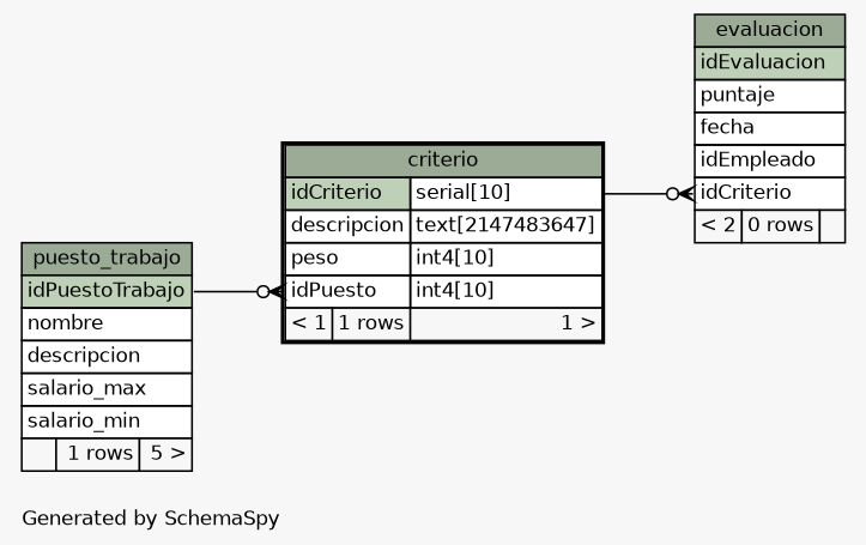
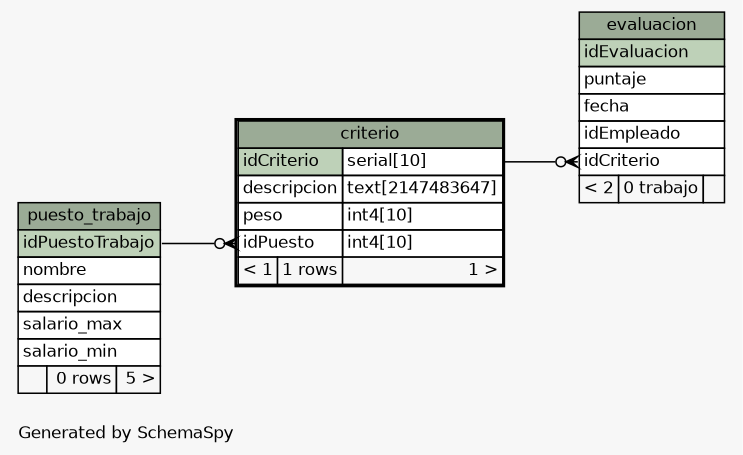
  digraph {
    bgcolor="#f7f7f7"
    fontname=Helvetica
    fontsize=11
    label="\nGenerated by SchemaSpy"
    labeljust=l
    nodesep=0.18
    rankdir=RL
    ranksep=0.46
    node [fontname=Helvetica fontsize=11 shape=plaintext]
    edge [arrowhead=none arrowsize=0.8 arrowtail=crowodot dir=back]
    n1 [label=<     <TABLE BORDER="2" CELLBORDER="1" CELLSPACING="0" BGCOLOR="#ffffff">       <TR><TD COLSPAN="3" BGCOLOR="#9bab96" ALIGN="CENTER">criterio</TD></TR>       <TR><TD PORT="idCriterio" COLSPAN="2" BGCOLOR="#bed1b8" ALIGN="LEFT">idCriterio</TD><TD PORT="idCriterio.type" ALIGN="LEFT">serial[10]</TD></TR>       <TR><TD PORT="descripcion" COLSPAN="2" ALIGN="LEFT">descripcion</TD><TD PORT="descripcion.type" ALIGN="LEFT">text[2147483647]</TD></TR>       <TR><TD PORT="peso" COLSPAN="2" ALIGN="LEFT">peso</TD><TD PORT="peso.type" ALIGN="LEFT">int4[10]</TD></TR>       <TR><TD PORT="idPuesto" COLSPAN="2" ALIGN="LEFT">idPuesto</TD><TD PORT="idPuesto.type" ALIGN="LEFT">int4[10]</TD></TR>       <TR><TD ALIGN="LEFT" BGCOLOR="#f7f7f7">&lt; 1</TD><TD ALIGN="RIGHT" BGCOLOR="#f7f7f7">1 rows</TD><TD ALIGN="RIGHT" BGCOLOR="#f7f7f7">1 &gt;</TD></TR>     </TABLE>>]
-   n2 [label=<     <TABLE BORDER="0" CELLBORDER="1" CELLSPACING="0" BGCOLOR="#ffffff">       <TR><TD COLSPAN="3" BGCOLOR="#9bab96" ALIGN="CENTER">puesto_trabajo</TD></TR>       <TR><TD PORT="idPuestoTrabajo" COLSPAN="3" BGCOLOR="#bed1b8" ALIGN="LEFT">idPuestoTrabajo</TD></TR>       <TR><TD PORT="nombre" COLSPAN="3" ALIGN="LEFT">nombre</TD></TR>       <TR><TD PORT="descripcion" COLSPAN="3" ALIGN="LEFT">descripcion</TD></TR>       <TR><TD PORT="salario_max" COLSPAN="3" ALIGN="LEFT">salario_max</TD></TR>       <TR><TD PORT="salario_min" COLSPAN="3" ALIGN="LEFT">salario_min</TD></TR>       <TR><TD ALIGN="LEFT" BGCOLOR="#f7f7f7">  </TD><TD ALIGN="RIGHT" BGCOLOR="#f7f7f7">1 rows</TD><TD ALIGN="RIGHT" BGCOLOR="#f7f7f7">5 &gt;</TD></TR>     </TABLE>>]
-   n3 [label=<     <TABLE BORDER="0" CELLBORDER="1" CELLSPACING="0" BGCOLOR="#ffffff">       <TR><TD COLSPAN="3" BGCOLOR="#9bab96" ALIGN="CENTER">evaluacion</TD></TR>       <TR><TD PORT="idEvaluacion" COLSPAN="3" BGCOLOR="#bed1b8" ALIGN="LEFT">idEvaluacion</TD></TR>       <TR><TD PORT="puntaje" COLSPAN="3" ALIGN="LEFT">puntaje</TD></TR>       <TR><TD PORT="fecha" COLSPAN="3" ALIGN="LEFT">fecha</TD></TR>       <TR><TD PORT="idEmpleado" COLSPAN="3" ALIGN="LEFT">idEmpleado</TD></TR>       <TR><TD PORT="idCriterio" COLSPAN="3" ALIGN="LEFT">idCriterio</TD></TR>       <TR><TD ALIGN="LEFT" BGCOLOR="#f7f7f7">&lt; 2</TD><TD ALIGN="RIGHT" BGCOLOR="#f7f7f7">0 rows</TD><TD ALIGN="RIGHT" BGCOLOR="#f7f7f7">  </TD></TR>     </TABLE>>]
+   n2 [label=<     <TABLE BORDER="0" CELLBORDER="1" CELLSPACING="0" BGCOLOR="#ffffff">       <TR><TD COLSPAN="3" BGCOLOR="#9bab96" ALIGN="CENTER">puesto_trabajo</TD></TR>       <TR><TD PORT="idPuestoTrabajo" COLSPAN="3" BGCOLOR="#bed1b8" ALIGN="LEFT">idPuestoTrabajo</TD></TR>       <TR><TD PORT="nombre" COLSPAN="3" ALIGN="LEFT">nombre</TD></TR>       <TR><TD PORT="descripcion" COLSPAN="3" ALIGN="LEFT">descripcion</TD></TR>       <TR><TD PORT="salario_max" COLSPAN="3" ALIGN="LEFT">salario_max</TD></TR>       <TR><TD PORT="salario_min" COLSPAN="3" ALIGN="LEFT">salario_min</TD></TR>       <TR><TD ALIGN="LEFT" BGCOLOR="#f7f7f7">  </TD><TD ALIGN="RIGHT" BGCOLOR="#f7f7f7">0 rows</TD><TD ALIGN="RIGHT" BGCOLOR="#f7f7f7">5 &gt;</TD></TR>     </TABLE>>]
+   n3 [label=<     <TABLE BORDER="0" CELLBORDER="1" CELLSPACING="0" BGCOLOR="#ffffff">       <TR><TD COLSPAN="3" BGCOLOR="#9bab96" ALIGN="CENTER">evaluacion</TD></TR>       <TR><TD PORT="idEvaluacion" COLSPAN="3" BGCOLOR="#bed1b8" ALIGN="LEFT">idEvaluacion</TD></TR>       <TR><TD PORT="puntaje" COLSPAN="3" ALIGN="LEFT">puntaje</TD></TR>       <TR><TD PORT="fecha" COLSPAN="3" ALIGN="LEFT">fecha</TD></TR>       <TR><TD PORT="idEmpleado" COLSPAN="3" ALIGN="LEFT">idEmpleado</TD></TR>       <TR><TD PORT="idCriterio" COLSPAN="3" ALIGN="LEFT">idCriterio</TD></TR>       <TR><TD ALIGN="LEFT" BGCOLOR="#f7f7f7">&lt; 2</TD><TD ALIGN="RIGHT" BGCOLOR="#f7f7f7">0 trabajo</TD><TD ALIGN="RIGHT" BGCOLOR="#f7f7f7">  </TD></TR>     </TABLE>>]
    n1 -> n2 [headport="idPuestoTrabajo:e" tailport="idPuesto:w"]
    n3 -> n1 [headport="idCriterio.type:e" tailport="idCriterio:w"]
  }
